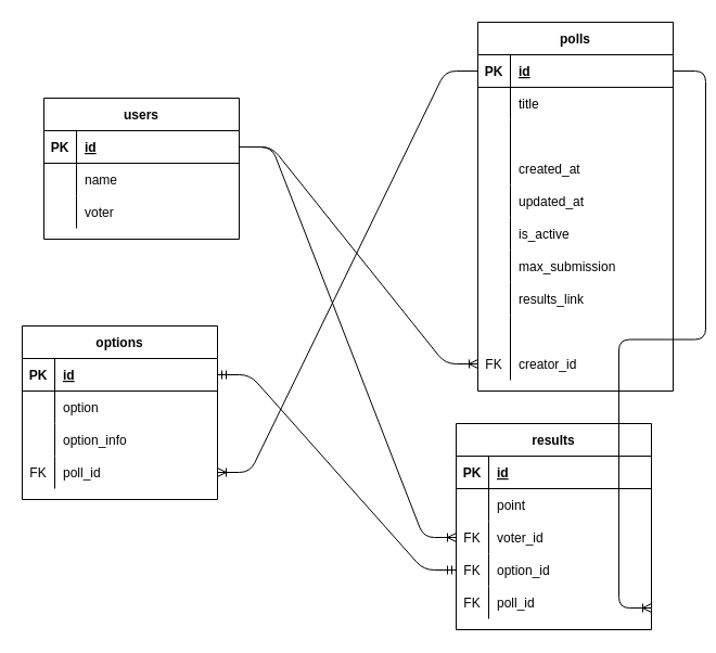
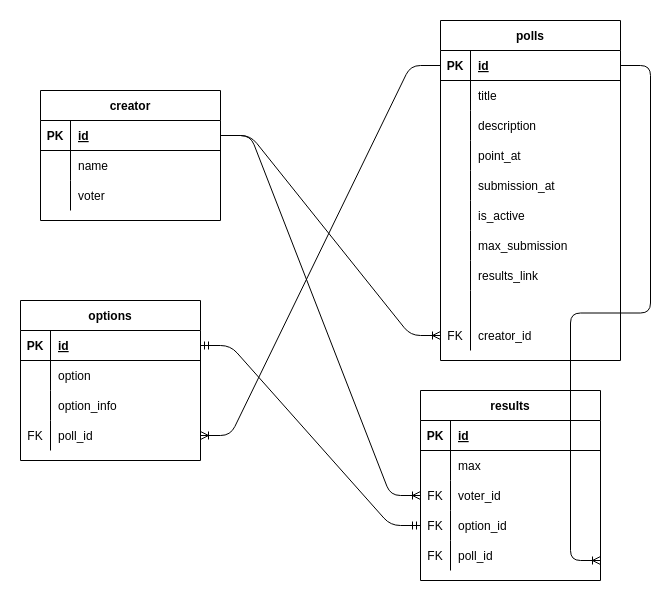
  <mxCell id="0" />
  <mxCell id="1" parent="0" />
- <mxCell id="2" value="users" style="shape=table;startSize=30;container=1;collapsible=1;childLayout=tableLayout;fixedRows=1;rowLines=0;fontStyle=1;align=center;resizeLast=1;" vertex="1" parent="1"><mxGeometry x="40" y="90" width="180" height="130" as="geometry" /></mxCell>
+ <mxCell id="2" value="creator" style="shape=table;startSize=30;container=1;collapsible=1;childLayout=tableLayout;fixedRows=1;rowLines=0;fontStyle=1;align=center;resizeLast=1;" vertex="1" parent="1"><mxGeometry x="40" y="90" width="180" height="130" as="geometry" /></mxCell>
  <mxCell id="3" value="" style="shape=partialRectangle;collapsible=0;dropTarget=0;pointerEvents=0;fillColor=none;top=0;left=0;bottom=1;right=0;points=[[0,0.5],[1,0.5]];portConstraint=eastwest;" vertex="1" parent="2"><mxGeometry y="30" width="180" height="30" as="geometry" /></mxCell>
  <mxCell id="4" value="PK" style="shape=partialRectangle;connectable=0;fillColor=none;top=0;left=0;bottom=0;right=0;fontStyle=1;overflow=hidden;" vertex="1" parent="3"><mxGeometry width="30" height="30" as="geometry"><mxRectangle width="30" height="30" as="alternateBounds" /></mxGeometry></mxCell>
  <mxCell id="5" value="id" style="shape=partialRectangle;connectable=0;fillColor=none;top=0;left=0;bottom=0;right=0;align=left;spacingLeft=6;fontStyle=5;overflow=hidden;" vertex="1" parent="3"><mxGeometry x="30" width="150" height="30" as="geometry"><mxRectangle width="150" height="30" as="alternateBounds" /></mxGeometry></mxCell>
  <mxCell id="6" value="" style="shape=partialRectangle;collapsible=0;dropTarget=0;pointerEvents=0;fillColor=none;top=0;left=0;bottom=0;right=0;points=[[0,0.5],[1,0.5]];portConstraint=eastwest;" vertex="1" parent="2"><mxGeometry y="60" width="180" height="30" as="geometry" /></mxCell>
  <mxCell id="7" value="" style="shape=partialRectangle;connectable=0;fillColor=none;top=0;left=0;bottom=0;right=0;editable=1;overflow=hidden;" vertex="1" parent="6"><mxGeometry width="30" height="30" as="geometry"><mxRectangle width="30" height="30" as="alternateBounds" /></mxGeometry></mxCell>
  <mxCell id="8" value="name   " style="shape=partialRectangle;connectable=0;fillColor=none;top=0;left=0;bottom=0;right=0;align=left;spacingLeft=6;overflow=hidden;" vertex="1" parent="6"><mxGeometry x="30" width="150" height="30" as="geometry"><mxRectangle width="150" height="30" as="alternateBounds" /></mxGeometry></mxCell>
  <mxCell id="9" value="" style="shape=partialRectangle;collapsible=0;dropTarget=0;pointerEvents=0;fillColor=none;top=0;left=0;bottom=0;right=0;points=[[0,0.5],[1,0.5]];portConstraint=eastwest;" vertex="1" parent="2"><mxGeometry y="90" width="180" height="30" as="geometry" /></mxCell>
  <mxCell id="10" value="" style="shape=partialRectangle;connectable=0;fillColor=none;top=0;left=0;bottom=0;right=0;editable=1;overflow=hidden;" vertex="1" parent="9"><mxGeometry width="30" height="30" as="geometry"><mxRectangle width="30" height="30" as="alternateBounds" /></mxGeometry></mxCell>
  <mxCell id="11" value="voter" style="shape=partialRectangle;connectable=0;fillColor=none;top=0;left=0;bottom=0;right=0;align=left;spacingLeft=6;overflow=hidden;" vertex="1" parent="9"><mxGeometry x="30" width="150" height="30" as="geometry"><mxRectangle width="150" height="30" as="alternateBounds" /></mxGeometry></mxCell>
  <mxCell id="12" value="polls" style="shape=table;startSize=30;container=1;collapsible=1;childLayout=tableLayout;fixedRows=1;rowLines=0;fontStyle=1;align=center;resizeLast=1;" vertex="1" parent="1"><mxGeometry x="440" y="20" width="180" height="340" as="geometry" /></mxCell>
  <mxCell id="13" value="" style="shape=partialRectangle;collapsible=0;dropTarget=0;pointerEvents=0;fillColor=none;top=0;left=0;bottom=1;right=0;points=[[0,0.5],[1,0.5]];portConstraint=eastwest;" vertex="1" parent="12"><mxGeometry y="30" width="180" height="30" as="geometry" /></mxCell>
  <mxCell id="14" value="PK" style="shape=partialRectangle;connectable=0;fillColor=none;top=0;left=0;bottom=0;right=0;fontStyle=1;overflow=hidden;" vertex="1" parent="13"><mxGeometry width="30" height="30" as="geometry"><mxRectangle width="30" height="30" as="alternateBounds" /></mxGeometry></mxCell>
  <mxCell id="15" value="id" style="shape=partialRectangle;connectable=0;fillColor=none;top=0;left=0;bottom=0;right=0;align=left;spacingLeft=6;fontStyle=5;overflow=hidden;" vertex="1" parent="13"><mxGeometry x="30" width="150" height="30" as="geometry"><mxRectangle width="150" height="30" as="alternateBounds" /></mxGeometry></mxCell>
  <mxCell id="16" value="" style="shape=partialRectangle;collapsible=0;dropTarget=0;pointerEvents=0;fillColor=none;top=0;left=0;bottom=0;right=0;points=[[0,0.5],[1,0.5]];portConstraint=eastwest;" vertex="1" parent="12"><mxGeometry y="60" width="180" height="30" as="geometry" /></mxCell>
  <mxCell id="17" value="" style="shape=partialRectangle;connectable=0;fillColor=none;top=0;left=0;bottom=0;right=0;editable=1;overflow=hidden;" vertex="1" parent="16"><mxGeometry width="30" height="30" as="geometry"><mxRectangle width="30" height="30" as="alternateBounds" /></mxGeometry></mxCell>
  <mxCell id="18" value="title" style="shape=partialRectangle;connectable=0;fillColor=none;top=0;left=0;bottom=0;right=0;align=left;spacingLeft=6;overflow=hidden;" vertex="1" parent="16"><mxGeometry x="30" width="150" height="30" as="geometry"><mxRectangle width="150" height="30" as="alternateBounds" /></mxGeometry></mxCell>
  <mxCell id="19" value="" style="shape=partialRectangle;collapsible=0;dropTarget=0;pointerEvents=0;fillColor=none;top=0;left=0;bottom=0;right=0;points=[[0,0.5],[1,0.5]];portConstraint=eastwest;" vertex="1" parent="12"><mxGeometry y="90" width="180" height="30" as="geometry" /></mxCell>
  <mxCell id="20" value="" style="shape=partialRectangle;connectable=0;fillColor=none;top=0;left=0;bottom=0;right=0;editable=1;overflow=hidden;" vertex="1" parent="19"><mxGeometry width="30" height="30" as="geometry"><mxRectangle width="30" height="30" as="alternateBounds" /></mxGeometry></mxCell>
+ <mxCell id="21" value="description" style="shape=partialRectangle;connectable=0;fillColor=none;top=0;left=0;bottom=0;right=0;align=left;spacingLeft=6;overflow=hidden;" vertex="1" parent="19"><mxGeometry x="30" width="150" height="30" as="geometry"><mxRectangle width="150" height="30" as="alternateBounds" /></mxGeometry></mxCell>
  <mxCell id="22" value="" style="shape=partialRectangle;collapsible=0;dropTarget=0;pointerEvents=0;fillColor=none;top=0;left=0;bottom=0;right=0;points=[[0,0.5],[1,0.5]];portConstraint=eastwest;" vertex="1" parent="12"><mxGeometry y="120" width="180" height="30" as="geometry" /></mxCell>
  <mxCell id="23" value="" style="shape=partialRectangle;connectable=0;fillColor=none;top=0;left=0;bottom=0;right=0;editable=1;overflow=hidden;" vertex="1" parent="22"><mxGeometry width="30" height="30" as="geometry"><mxRectangle width="30" height="30" as="alternateBounds" /></mxGeometry></mxCell>
- <mxCell id="24" value="created_at" style="shape=partialRectangle;connectable=0;fillColor=none;top=0;left=0;bottom=0;right=0;align=left;spacingLeft=6;overflow=hidden;" vertex="1" parent="22"><mxGeometry x="30" width="150" height="30" as="geometry"><mxRectangle width="150" height="30" as="alternateBounds" /></mxGeometry></mxCell>
+ <mxCell id="24" value="point_at" style="shape=partialRectangle;connectable=0;fillColor=none;top=0;left=0;bottom=0;right=0;align=left;spacingLeft=6;overflow=hidden;" vertex="1" parent="22"><mxGeometry x="30" width="150" height="30" as="geometry"><mxRectangle width="150" height="30" as="alternateBounds" /></mxGeometry></mxCell>
  <mxCell id="25" value="" style="shape=partialRectangle;collapsible=0;dropTarget=0;pointerEvents=0;fillColor=none;top=0;left=0;bottom=0;right=0;points=[[0,0.5],[1,0.5]];portConstraint=eastwest;" vertex="1" parent="12"><mxGeometry y="150" width="180" height="30" as="geometry" /></mxCell>
  <mxCell id="26" value="" style="shape=partialRectangle;connectable=0;fillColor=none;top=0;left=0;bottom=0;right=0;editable=1;overflow=hidden;" vertex="1" parent="25"><mxGeometry width="30" height="30" as="geometry"><mxRectangle width="30" height="30" as="alternateBounds" /></mxGeometry></mxCell>
- <mxCell id="27" value="updated_at" style="shape=partialRectangle;connectable=0;fillColor=none;top=0;left=0;bottom=0;right=0;align=left;spacingLeft=6;overflow=hidden;" vertex="1" parent="25"><mxGeometry x="30" width="150" height="30" as="geometry"><mxRectangle width="150" height="30" as="alternateBounds" /></mxGeometry></mxCell>
+ <mxCell id="27" value="submission_at" style="shape=partialRectangle;connectable=0;fillColor=none;top=0;left=0;bottom=0;right=0;align=left;spacingLeft=6;overflow=hidden;" vertex="1" parent="25"><mxGeometry x="30" width="150" height="30" as="geometry"><mxRectangle width="150" height="30" as="alternateBounds" /></mxGeometry></mxCell>
  <mxCell id="28" value="" style="shape=partialRectangle;collapsible=0;dropTarget=0;pointerEvents=0;fillColor=none;top=0;left=0;bottom=0;right=0;points=[[0,0.5],[1,0.5]];portConstraint=eastwest;" vertex="1" parent="12"><mxGeometry y="180" width="180" height="30" as="geometry" /></mxCell>
  <mxCell id="29" value="" style="shape=partialRectangle;connectable=0;fillColor=none;top=0;left=0;bottom=0;right=0;editable=1;overflow=hidden;" vertex="1" parent="28"><mxGeometry width="30" height="30" as="geometry"><mxRectangle width="30" height="30" as="alternateBounds" /></mxGeometry></mxCell>
  <mxCell id="30" value="is_active" style="shape=partialRectangle;connectable=0;fillColor=none;top=0;left=0;bottom=0;right=0;align=left;spacingLeft=6;overflow=hidden;" vertex="1" parent="28"><mxGeometry x="30" width="150" height="30" as="geometry"><mxRectangle width="150" height="30" as="alternateBounds" /></mxGeometry></mxCell>
  <mxCell id="31" value="" style="shape=partialRectangle;collapsible=0;dropTarget=0;pointerEvents=0;fillColor=none;top=0;left=0;bottom=0;right=0;points=[[0,0.5],[1,0.5]];portConstraint=eastwest;" vertex="1" parent="12"><mxGeometry y="210" width="180" height="30" as="geometry" /></mxCell>
  <mxCell id="32" value="" style="shape=partialRectangle;connectable=0;fillColor=none;top=0;left=0;bottom=0;right=0;editable=1;overflow=hidden;" vertex="1" parent="31"><mxGeometry width="30" height="30" as="geometry"><mxRectangle width="30" height="30" as="alternateBounds" /></mxGeometry></mxCell>
  <mxCell id="33" value="max_submission" style="shape=partialRectangle;connectable=0;fillColor=none;top=0;left=0;bottom=0;right=0;align=left;spacingLeft=6;overflow=hidden;" vertex="1" parent="31"><mxGeometry x="30" width="150" height="30" as="geometry"><mxRectangle width="150" height="30" as="alternateBounds" /></mxGeometry></mxCell>
  <mxCell id="34" value="" style="shape=partialRectangle;collapsible=0;dropTarget=0;pointerEvents=0;fillColor=none;top=0;left=0;bottom=0;right=0;points=[[0,0.5],[1,0.5]];portConstraint=eastwest;" vertex="1" parent="12"><mxGeometry y="240" width="180" height="30" as="geometry" /></mxCell>
  <mxCell id="35" value="" style="shape=partialRectangle;connectable=0;fillColor=none;top=0;left=0;bottom=0;right=0;editable=1;overflow=hidden;" vertex="1" parent="34"><mxGeometry width="30" height="30" as="geometry"><mxRectangle width="30" height="30" as="alternateBounds" /></mxGeometry></mxCell>
  <mxCell id="36" value="results_link" style="shape=partialRectangle;connectable=0;fillColor=none;top=0;left=0;bottom=0;right=0;align=left;spacingLeft=6;overflow=hidden;" vertex="1" parent="34"><mxGeometry x="30" width="150" height="30" as="geometry"><mxRectangle width="150" height="30" as="alternateBounds" /></mxGeometry></mxCell>
  <mxCell id="37" value="" style="shape=partialRectangle;collapsible=0;dropTarget=0;pointerEvents=0;fillColor=none;top=0;left=0;bottom=0;right=0;points=[[0,0.5],[1,0.5]];portConstraint=eastwest;" vertex="1" parent="12"><mxGeometry y="270" width="180" height="30" as="geometry" /></mxCell>
  <mxCell id="38" value="" style="shape=partialRectangle;connectable=0;fillColor=none;top=0;left=0;bottom=0;right=0;editable=1;overflow=hidden;" vertex="1" parent="37"><mxGeometry width="30" height="30" as="geometry"><mxRectangle width="30" height="30" as="alternateBounds" /></mxGeometry></mxCell>
  <mxCell id="39" value="" style="shape=partialRectangle;collapsible=0;dropTarget=0;pointerEvents=0;fillColor=none;top=0;left=0;bottom=0;right=0;points=[[0,0.5],[1,0.5]];portConstraint=eastwest;" vertex="1" parent="12"><mxGeometry y="300" width="180" height="30" as="geometry" /></mxCell>
  <mxCell id="40" value="FK" style="shape=partialRectangle;connectable=0;fillColor=none;top=0;left=0;bottom=0;right=0;editable=1;overflow=hidden;" vertex="1" parent="39"><mxGeometry width="30" height="30" as="geometry"><mxRectangle width="30" height="30" as="alternateBounds" /></mxGeometry></mxCell>
  <mxCell id="41" value="creator_id" style="shape=partialRectangle;connectable=0;fillColor=none;top=0;left=0;bottom=0;right=0;align=left;spacingLeft=6;overflow=hidden;" vertex="1" parent="39"><mxGeometry x="30" width="150" height="30" as="geometry"><mxRectangle width="150" height="30" as="alternateBounds" /></mxGeometry></mxCell>
  <mxCell id="42" value="options" style="shape=table;startSize=30;container=1;collapsible=1;childLayout=tableLayout;fixedRows=1;rowLines=0;fontStyle=1;align=center;resizeLast=1;" vertex="1" parent="1"><mxGeometry x="20" y="300" width="180" height="160" as="geometry" /></mxCell>
  <mxCell id="43" value="" style="shape=partialRectangle;collapsible=0;dropTarget=0;pointerEvents=0;fillColor=none;top=0;left=0;bottom=1;right=0;points=[[0,0.5],[1,0.5]];portConstraint=eastwest;" vertex="1" parent="42"><mxGeometry y="30" width="180" height="30" as="geometry" /></mxCell>
  <mxCell id="44" value="PK" style="shape=partialRectangle;connectable=0;fillColor=none;top=0;left=0;bottom=0;right=0;fontStyle=1;overflow=hidden;" vertex="1" parent="43"><mxGeometry width="30" height="30" as="geometry"><mxRectangle width="30" height="30" as="alternateBounds" /></mxGeometry></mxCell>
  <mxCell id="45" value="id" style="shape=partialRectangle;connectable=0;fillColor=none;top=0;left=0;bottom=0;right=0;align=left;spacingLeft=6;fontStyle=5;overflow=hidden;" vertex="1" parent="43"><mxGeometry x="30" width="150" height="30" as="geometry"><mxRectangle width="150" height="30" as="alternateBounds" /></mxGeometry></mxCell>
  <mxCell id="46" value="" style="shape=partialRectangle;collapsible=0;dropTarget=0;pointerEvents=0;fillColor=none;top=0;left=0;bottom=0;right=0;points=[[0,0.5],[1,0.5]];portConstraint=eastwest;" vertex="1" parent="42"><mxGeometry y="60" width="180" height="30" as="geometry" /></mxCell>
  <mxCell id="47" value="" style="shape=partialRectangle;connectable=0;fillColor=none;top=0;left=0;bottom=0;right=0;editable=1;overflow=hidden;" vertex="1" parent="46"><mxGeometry width="30" height="30" as="geometry"><mxRectangle width="30" height="30" as="alternateBounds" /></mxGeometry></mxCell>
  <mxCell id="48" value="option" style="shape=partialRectangle;connectable=0;fillColor=none;top=0;left=0;bottom=0;right=0;align=left;spacingLeft=6;overflow=hidden;" vertex="1" parent="46"><mxGeometry x="30" width="150" height="30" as="geometry"><mxRectangle width="150" height="30" as="alternateBounds" /></mxGeometry></mxCell>
  <mxCell id="49" value="" style="shape=partialRectangle;collapsible=0;dropTarget=0;pointerEvents=0;fillColor=none;top=0;left=0;bottom=0;right=0;points=[[0,0.5],[1,0.5]];portConstraint=eastwest;" vertex="1" parent="42"><mxGeometry y="90" width="180" height="30" as="geometry" /></mxCell>
  <mxCell id="50" value="" style="shape=partialRectangle;connectable=0;fillColor=none;top=0;left=0;bottom=0;right=0;editable=1;overflow=hidden;" vertex="1" parent="49"><mxGeometry width="30" height="30" as="geometry"><mxRectangle width="30" height="30" as="alternateBounds" /></mxGeometry></mxCell>
  <mxCell id="51" value="option_info" style="shape=partialRectangle;connectable=0;fillColor=none;top=0;left=0;bottom=0;right=0;align=left;spacingLeft=6;overflow=hidden;" vertex="1" parent="49"><mxGeometry x="30" width="150" height="30" as="geometry"><mxRectangle width="150" height="30" as="alternateBounds" /></mxGeometry></mxCell>
  <mxCell id="52" value="" style="shape=partialRectangle;collapsible=0;dropTarget=0;pointerEvents=0;fillColor=none;top=0;left=0;bottom=0;right=0;points=[[0,0.5],[1,0.5]];portConstraint=eastwest;" vertex="1" parent="42"><mxGeometry y="120" width="180" height="30" as="geometry" /></mxCell>
  <mxCell id="53" value="FK" style="shape=partialRectangle;connectable=0;fillColor=none;top=0;left=0;bottom=0;right=0;editable=1;overflow=hidden;" vertex="1" parent="52"><mxGeometry width="30" height="30" as="geometry"><mxRectangle width="30" height="30" as="alternateBounds" /></mxGeometry></mxCell>
  <mxCell id="54" value="poll_id" style="shape=partialRectangle;connectable=0;fillColor=none;top=0;left=0;bottom=0;right=0;align=left;spacingLeft=6;overflow=hidden;" vertex="1" parent="52"><mxGeometry x="30" width="150" height="30" as="geometry"><mxRectangle width="150" height="30" as="alternateBounds" /></mxGeometry></mxCell>
  <mxCell id="55" value="results" style="shape=table;startSize=30;container=1;collapsible=1;childLayout=tableLayout;fixedRows=1;rowLines=0;fontStyle=1;align=center;resizeLast=1;" vertex="1" parent="1"><mxGeometry x="420" y="390" width="180" height="190" as="geometry" /></mxCell>
  <mxCell id="56" value="" style="shape=partialRectangle;collapsible=0;dropTarget=0;pointerEvents=0;fillColor=none;top=0;left=0;bottom=1;right=0;points=[[0,0.5],[1,0.5]];portConstraint=eastwest;" vertex="1" parent="55"><mxGeometry y="30" width="180" height="30" as="geometry" /></mxCell>
  <mxCell id="57" value="PK" style="shape=partialRectangle;connectable=0;fillColor=none;top=0;left=0;bottom=0;right=0;fontStyle=1;overflow=hidden;" vertex="1" parent="56"><mxGeometry width="30" height="30" as="geometry"><mxRectangle width="30" height="30" as="alternateBounds" /></mxGeometry></mxCell>
  <mxCell id="58" value="id" style="shape=partialRectangle;connectable=0;fillColor=none;top=0;left=0;bottom=0;right=0;align=left;spacingLeft=6;fontStyle=5;overflow=hidden;" vertex="1" parent="56"><mxGeometry x="30" width="150" height="30" as="geometry"><mxRectangle width="150" height="30" as="alternateBounds" /></mxGeometry></mxCell>
  <mxCell id="59" value="" style="shape=partialRectangle;collapsible=0;dropTarget=0;pointerEvents=0;fillColor=none;top=0;left=0;bottom=0;right=0;points=[[0,0.5],[1,0.5]];portConstraint=eastwest;" vertex="1" parent="55"><mxGeometry y="60" width="180" height="30" as="geometry" /></mxCell>
  <mxCell id="60" value="" style="shape=partialRectangle;connectable=0;fillColor=none;top=0;left=0;bottom=0;right=0;editable=1;overflow=hidden;" vertex="1" parent="59"><mxGeometry width="30" height="30" as="geometry"><mxRectangle width="30" height="30" as="alternateBounds" /></mxGeometry></mxCell>
- <mxCell id="61" value="point" style="shape=partialRectangle;connectable=0;fillColor=none;top=0;left=0;bottom=0;right=0;align=left;spacingLeft=6;overflow=hidden;" vertex="1" parent="59"><mxGeometry x="30" width="150" height="30" as="geometry"><mxRectangle width="150" height="30" as="alternateBounds" /></mxGeometry></mxCell>
+ <mxCell id="61" value="max" style="shape=partialRectangle;connectable=0;fillColor=none;top=0;left=0;bottom=0;right=0;align=left;spacingLeft=6;overflow=hidden;" vertex="1" parent="59"><mxGeometry x="30" width="150" height="30" as="geometry"><mxRectangle width="150" height="30" as="alternateBounds" /></mxGeometry></mxCell>
  <mxCell id="62" value="" style="shape=partialRectangle;collapsible=0;dropTarget=0;pointerEvents=0;fillColor=none;top=0;left=0;bottom=0;right=0;points=[[0,0.5],[1,0.5]];portConstraint=eastwest;" vertex="1" parent="55"><mxGeometry y="90" width="180" height="30" as="geometry" /></mxCell>
  <mxCell id="63" value="FK" style="shape=partialRectangle;connectable=0;fillColor=none;top=0;left=0;bottom=0;right=0;editable=1;overflow=hidden;" vertex="1" parent="62"><mxGeometry width="30" height="30" as="geometry"><mxRectangle width="30" height="30" as="alternateBounds" /></mxGeometry></mxCell>
  <mxCell id="64" value="voter_id" style="shape=partialRectangle;connectable=0;fillColor=none;top=0;left=0;bottom=0;right=0;align=left;spacingLeft=6;overflow=hidden;" vertex="1" parent="62"><mxGeometry x="30" width="150" height="30" as="geometry"><mxRectangle width="150" height="30" as="alternateBounds" /></mxGeometry></mxCell>
  <mxCell id="65" value="" style="shape=partialRectangle;collapsible=0;dropTarget=0;pointerEvents=0;fillColor=none;top=0;left=0;bottom=0;right=0;points=[[0,0.5],[1,0.5]];portConstraint=eastwest;" vertex="1" parent="55"><mxGeometry y="120" width="180" height="30" as="geometry" /></mxCell>
  <mxCell id="66" value="FK" style="shape=partialRectangle;connectable=0;fillColor=none;top=0;left=0;bottom=0;right=0;editable=1;overflow=hidden;" vertex="1" parent="65"><mxGeometry width="30" height="30" as="geometry"><mxRectangle width="30" height="30" as="alternateBounds" /></mxGeometry></mxCell>
  <mxCell id="67" value="option_id" style="shape=partialRectangle;connectable=0;fillColor=none;top=0;left=0;bottom=0;right=0;align=left;spacingLeft=6;overflow=hidden;" vertex="1" parent="65"><mxGeometry x="30" width="150" height="30" as="geometry"><mxRectangle width="150" height="30" as="alternateBounds" /></mxGeometry></mxCell>
  <mxCell id="68" value="" style="shape=partialRectangle;collapsible=0;dropTarget=0;pointerEvents=0;fillColor=none;top=0;left=0;bottom=0;right=0;points=[[0,0.5],[1,0.5]];portConstraint=eastwest;" vertex="1" parent="55"><mxGeometry y="150" width="180" height="30" as="geometry" /></mxCell>
  <mxCell id="69" value="FK" style="shape=partialRectangle;connectable=0;fillColor=none;top=0;left=0;bottom=0;right=0;editable=1;overflow=hidden;" vertex="1" parent="68"><mxGeometry width="30" height="30" as="geometry"><mxRectangle width="30" height="30" as="alternateBounds" /></mxGeometry></mxCell>
  <mxCell id="70" value="poll_id" style="shape=partialRectangle;connectable=0;fillColor=none;top=0;left=0;bottom=0;right=0;align=left;spacingLeft=6;overflow=hidden;" vertex="1" parent="68"><mxGeometry x="30" width="150" height="30" as="geometry"><mxRectangle width="150" height="30" as="alternateBounds" /></mxGeometry></mxCell>
  <mxCell id="71" value="" style="edgeStyle=entityRelationEdgeStyle;fontSize=12;html=1;endArrow=ERoneToMany;exitX=1;exitY=0.5;exitDx=0;exitDy=0;" edge="1" parent="1" source="3" target="39"><mxGeometry width="100" height="100" relative="1" as="geometry"><mxPoint x="230" y="370" as="sourcePoint" /><mxPoint x="330" y="270" as="targetPoint" /></mxGeometry></mxCell>
  <mxCell id="72" value="" style="edgeStyle=entityRelationEdgeStyle;fontSize=12;html=1;endArrow=ERoneToMany;exitX=0;exitY=0.5;exitDx=0;exitDy=0;" edge="1" parent="1" source="13" target="52"><mxGeometry width="100" height="100" relative="1" as="geometry"><mxPoint x="230" y="370" as="sourcePoint" /><mxPoint x="330" y="270" as="targetPoint" /></mxGeometry></mxCell>
  <mxCell id="73" value="" style="edgeStyle=entityRelationEdgeStyle;fontSize=12;html=1;endArrow=ERoneToMany;exitX=1;exitY=0.5;exitDx=0;exitDy=0;" edge="1" parent="1" source="3" target="62"><mxGeometry width="100" height="100" relative="1" as="geometry"><mxPoint x="230" y="350" as="sourcePoint" /><mxPoint x="330" y="250" as="targetPoint" /></mxGeometry></mxCell>
  <mxCell id="74" value="" style="edgeStyle=entityRelationEdgeStyle;fontSize=12;html=1;endArrow=ERmandOne;startArrow=ERmandOne;entryX=0;entryY=0.5;entryDx=0;entryDy=0;" edge="1" parent="1" source="43" target="65"><mxGeometry width="100" height="100" relative="1" as="geometry"><mxPoint x="230" y="350" as="sourcePoint" /><mxPoint x="330" y="250" as="targetPoint" /></mxGeometry></mxCell>
  <mxCell id="75" value="" style="edgeStyle=entityRelationEdgeStyle;fontSize=12;html=1;endArrow=ERoneToMany;exitX=1;exitY=0.5;exitDx=0;exitDy=0;" edge="1" parent="1" source="13"><mxGeometry width="100" height="100" relative="1" as="geometry"><mxPoint x="640" y="440" as="sourcePoint" /><mxPoint x="600" y="560" as="targetPoint" /></mxGeometry></mxCell>
